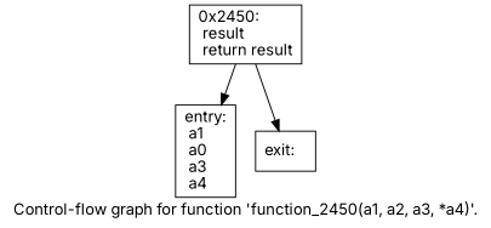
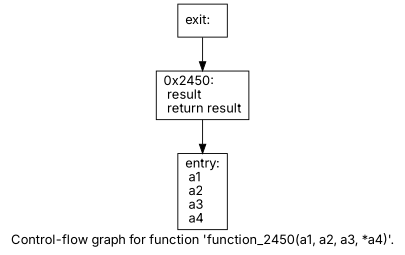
  digraph {
    fontname=Inter
    label="Control-flow graph for function 'function_2450(a1, a2, a3, *a4)'."
    node [fontname=Inter shape=record]
    edge [fontname=Inter]
-   n1 [label="{entry:\l  a1\l  a0\l  a3\l  a4\l}"]
+   n1 [label="{entry:\l  a1\l  a2\l  a3\l  a4\l}"]
    n2 [label="{0x2450:\l  result\l  return result\l}"]
    n3 [label="{exit:\l}"]
    n2 -> n1
-   n2 -> n3
+   n3 -> n2
  }
